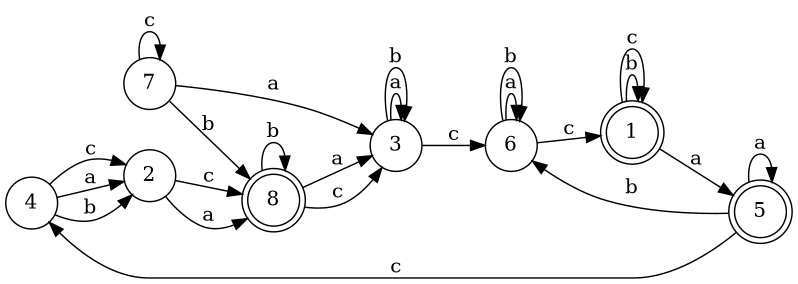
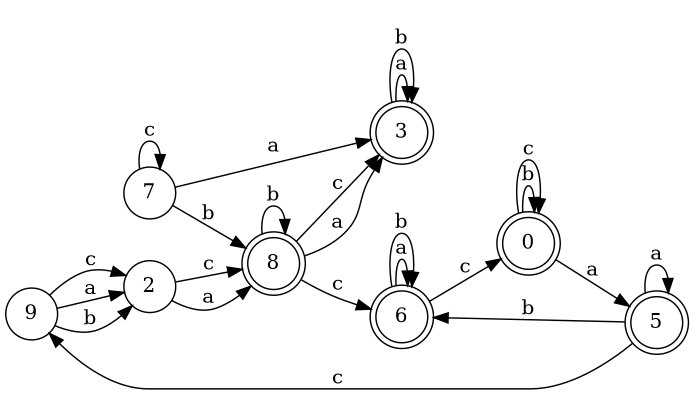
  digraph {
    rankdir=LR
    node [shape=doublecircle]
-   n1 [label=4 shape=circle]
+   n1 [label=9 shape=circle]
    n2 [label=2 shape=circle]
    n3 [label=8]
-   n4 [label=1]
+   n4 [label=0]
    n5 [label=5]
-   n6 [label=6 shape=circle]
-   n7 [label=3 shape=circle]
+   n6 [label=6]
+   n7 [label=3]
    n8 [label=7 shape=circle]
    n1 -> n2 [label=a]
    n1 -> n2 [label=b]
    n1 -> n2 [label=c]
    n2 -> n3 [label=a]
    n2 -> n3 [label=c]
    n3 -> n3 [label=b]
    n3 -> n7 [label=a]
    n3 -> n7 [label=c]
    n4 -> n4 [label=b]
    n4 -> n4 [label=c]
    n4 -> n5 [label=a]
    n5 -> n1 [label=c]
    n5 -> n5 [label=a]
    n5 -> n6 [label=b]
    n6 -> n4 [label=c]
    n6 -> n6 [label=a]
    n6 -> n6 [label=b]
-   n7 -> n6 [label=c]
+   n3 -> n6 [label=c]
    n7 -> n7 [label=a]
    n7 -> n7 [label=b]
    n8 -> n3 [label=b]
    n8 -> n7 [label=a]
    n8 -> n8 [label=c]
  }
